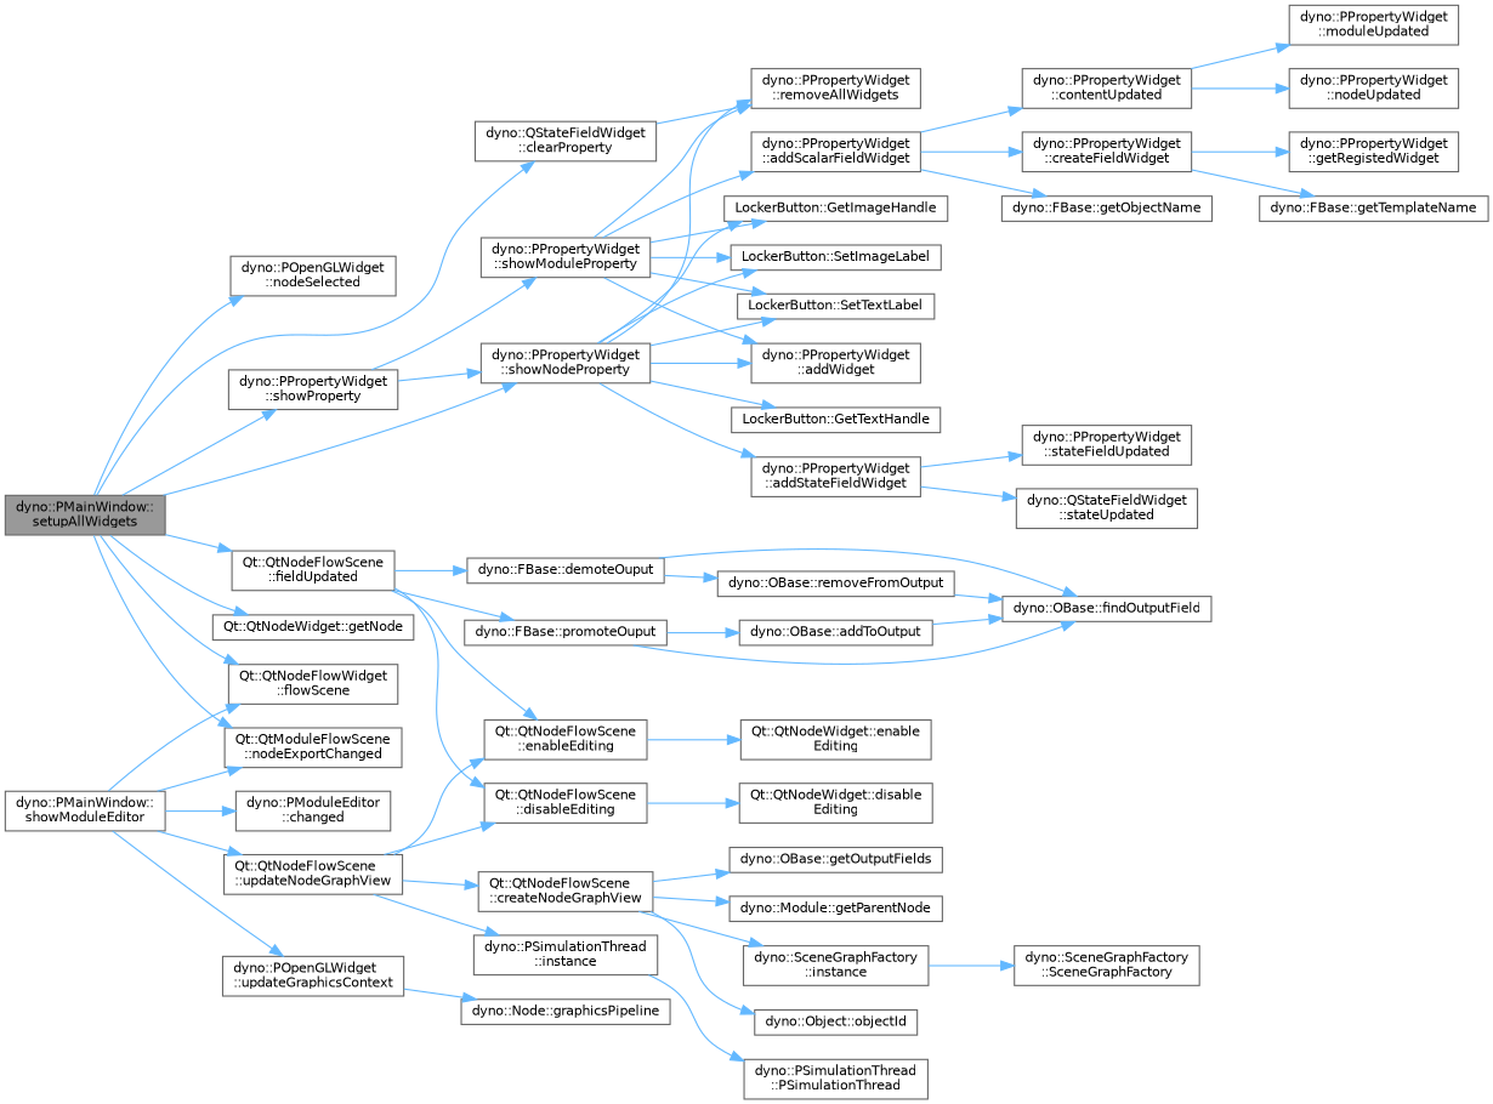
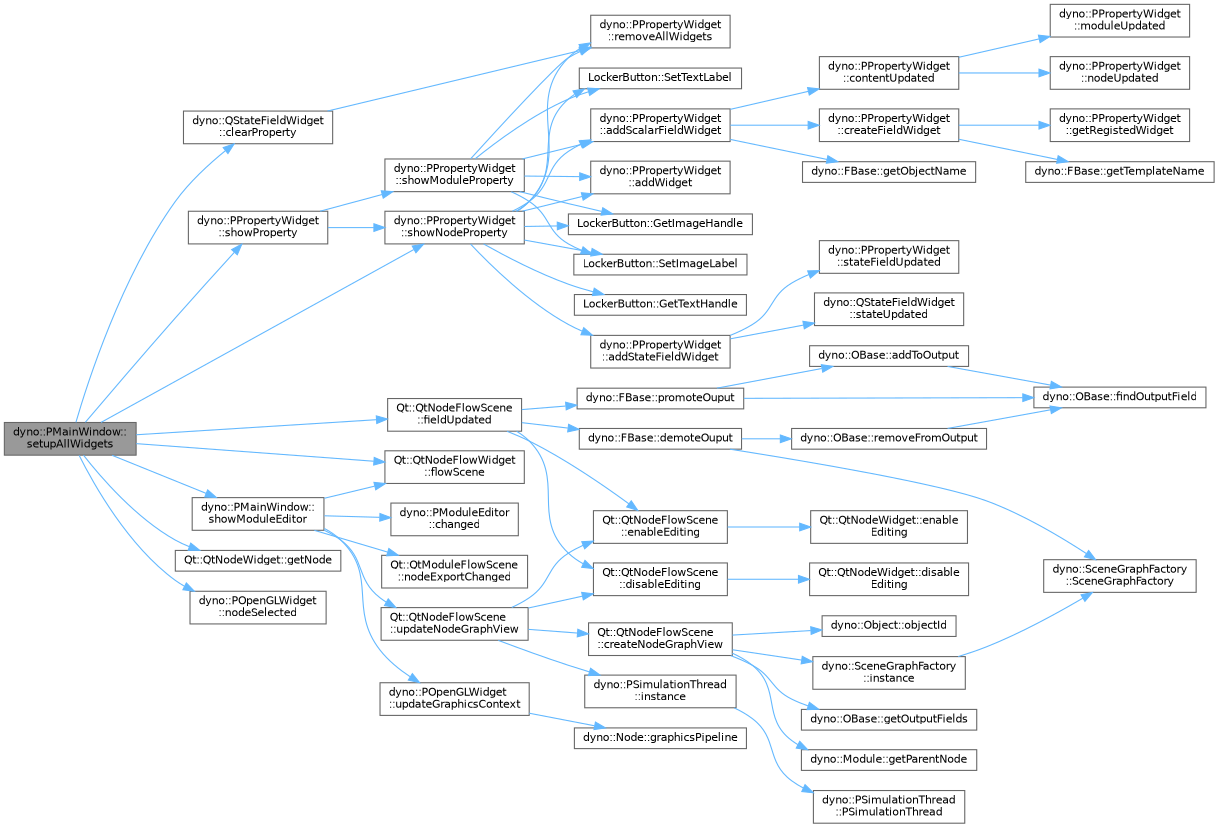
  digraph {
    rankdir=LR
    node [color=grey40 fillcolor=white fontname=Helvetica fontsize=10 shape=box style=filled]
    edge [color=steelblue1 fontname=Helvetica fontsize=10 labelfontname=Helvetica labelfontsize=10 style=solid]
    n1 [color=gray40 fillcolor=grey60 fontcolor=black height=0.2 label="dyno::PMainWindow::\lsetupAllWidgets" width=0.4]
    n2 [height=0.2 label="dyno::QStateFieldWidget\l::clearProperty" width=0.4]
    n3 [height=0.2 label="Qt::QtNodeFlowScene\l::fieldUpdated" width=0.4]
    n4 [height=0.2 label="Qt::QtNodeFlowWidget\l::flowScene" width=0.4]
    n5 [height=0.2 label="Qt::QtNodeWidget::getNode" width=0.4]
    n6 [height=0.2 label="dyno::POpenGLWidget\l::nodeSelected" width=0.4]
    n7 [height=0.2 label="dyno::PMainWindow::\lshowModuleEditor" width=0.4]
    n8 [height=0.2 label="dyno::PPropertyWidget\l::showNodeProperty" width=0.4]
    n9 [height=0.2 label="dyno::PPropertyWidget\l::showProperty" width=0.4]
    n10 [height=0.2 label="dyno::PPropertyWidget\l::removeAllWidgets" width=0.4]
    n11 [height=0.2 label="dyno::FBase::demoteOuput" width=0.4]
    n12 [height=0.2 label="Qt::QtNodeFlowScene\l::disableEditing" width=0.4]
    n13 [height=0.2 label="Qt::QtNodeFlowScene\l::enableEditing" width=0.4]
    n14 [height=0.2 label="dyno::FBase::promoteOuput" width=0.4]
    n15 [height=0.2 label="dyno::PModuleEditor\l::changed" width=0.4]
    n16 [height=0.2 label="Qt::QtModuleFlowScene\l::nodeExportChanged" width=0.4]
    n17 [height=0.2 label="dyno::POpenGLWidget\l::updateGraphicsContext" width=0.4]
    n18 [height=0.2 label="Qt::QtNodeFlowScene\l::updateNodeGraphView" width=0.4]
    n19 [height=0.2 label="dyno::PPropertyWidget\l::addScalarFieldWidget" width=0.4]
    n20 [height=0.2 label="dyno::PPropertyWidget\l::addStateFieldWidget" width=0.4]
    n21 [height=0.2 label="dyno::PPropertyWidget\l::addWidget" width=0.4]
    n22 [height=0.2 label="LockerButton::GetImageHandle" width=0.4]
    n23 [height=0.2 label="LockerButton::GetTextHandle" width=0.4]
    n24 [height=0.2 label="LockerButton::SetImageLabel" width=0.4]
    n25 [height=0.2 label="LockerButton::SetTextLabel" width=0.4]
    n26 [height=0.2 label="dyno::PPropertyWidget\l::stateFieldUpdated" width=0.4]
    n27 [height=0.2 label="dyno::PPropertyWidget\l::showModuleProperty" width=0.4]
    n28 [height=0.2 label="Qt::QtNodeFlowScene\l::createNodeGraphView" width=0.4]
    n29 [height=0.2 label="dyno::OBase::getOutputFields" width=0.4]
    n30 [height=0.2 label="dyno::Module::getParentNode" width=0.4]
    n31 [height=0.2 label="dyno::SceneGraphFactory\l::instance" width=0.4]
    n32 [height=0.2 label="dyno::Object::objectId" width=0.4]
    n33 [height=0.2 label="dyno::OBase::findOutputField" width=0.4]
    n34 [height=0.2 label="dyno::OBase::removeFromOutput" width=0.4]
    n35 [height=0.2 label="Qt::QtNodeWidget::disable\lEditing" width=0.4]
    n36 [height=0.2 label="Qt::QtNodeWidget::enable\lEditing" width=0.4]
    n37 [height=0.2 label="dyno::OBase::addToOutput" width=0.4]
    n38 [height=0.2 label="dyno::SceneGraphFactory\l::SceneGraphFactory" width=0.4]
    n39 [height=0.2 label="dyno::Node::graphicsPipeline" width=0.4]
    n40 [height=0.2 label="dyno::PSimulationThread\l::instance" width=0.4]
    n41 [height=0.2 label="dyno::PSimulationThread\l::PSimulationThread" width=0.4]
    n42 [height=0.2 label="dyno::PPropertyWidget\l::contentUpdated" width=0.4]
    n43 [height=0.2 label="dyno::PPropertyWidget\l::createFieldWidget" width=0.4]
    n44 [height=0.2 label="dyno::FBase::getObjectName" width=0.4]
    n45 [height=0.2 label="dyno::QStateFieldWidget\l::stateUpdated" width=0.4]
    n46 [height=0.2 label="dyno::PPropertyWidget\l::moduleUpdated" width=0.4]
    n47 [height=0.2 label="dyno::PPropertyWidget\l::nodeUpdated" width=0.4]
    n48 [height=0.2 label="dyno::PPropertyWidget\l::getRegistedWidget" width=0.4]
    n49 [height=0.2 label="dyno::FBase::getTemplateName" width=0.4]
    n1 -> n2
    n1 -> n3
    n1 -> n4
    n1 -> n5
    n1 -> n6
-   n1 -> n16
+   n1 -> n7
    n1 -> n8
    n1 -> n9
    n2 -> n10
    n3 -> n11
    n3 -> n12
    n3 -> n13
    n3 -> n14
    n7 -> n4
    n7 -> n15
    n7 -> n16
    n7 -> n17
    n7 -> n18
    n8 -> n10
+   n8 -> n19
    n8 -> n20
    n8 -> n21
    n8 -> n22
    n8 -> n23
    n8 -> n24
    n8 -> n25
    n9 -> n8
    n9 -> n27
-   n11 -> n33
+   n11 -> n38
    n11 -> n34
    n12 -> n35
    n13 -> n36
    n14 -> n33
    n14 -> n37
    n17 -> n39
    n18 -> n12
    n18 -> n13
    n18 -> n28
    n18 -> n40
    n19 -> n42
    n19 -> n43
    n19 -> n44
    n20 -> n26
    n20 -> n45
    n27 -> n10
    n27 -> n19
    n27 -> n21
    n27 -> n22
    n27 -> n24
    n27 -> n25
    n28 -> n29
    n28 -> n30
    n28 -> n31
    n28 -> n32
    n31 -> n38
    n34 -> n33
    n37 -> n33
    n40 -> n41
    n42 -> n46
    n42 -> n47
    n43 -> n48
    n43 -> n49
  }
